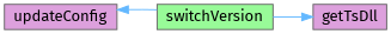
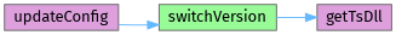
  digraph {
    fontname="Fira Sans"
    rankdir=RL
    node [color=grey40 fillcolor=plum fontname="Fira Sans" fontsize=14 shape=box style=filled]
    edge [color=steelblue1 dir=back fontname="Fira Sans" fontsize=14 labelfontname=Helvetica labelfontsize=14 style=solid]
    n1 [color=gray40 fontcolor=black height=0.2 label=getTsDll width=0.4]
    n2 [fillcolor=palegreen height=0.2 label=switchVersion width=0.4]
    n3 [height=0.2 label=updateConfig width=0.4]
    n1 -> n2
-   n3 -> n2
+   n2 -> n3
  }
